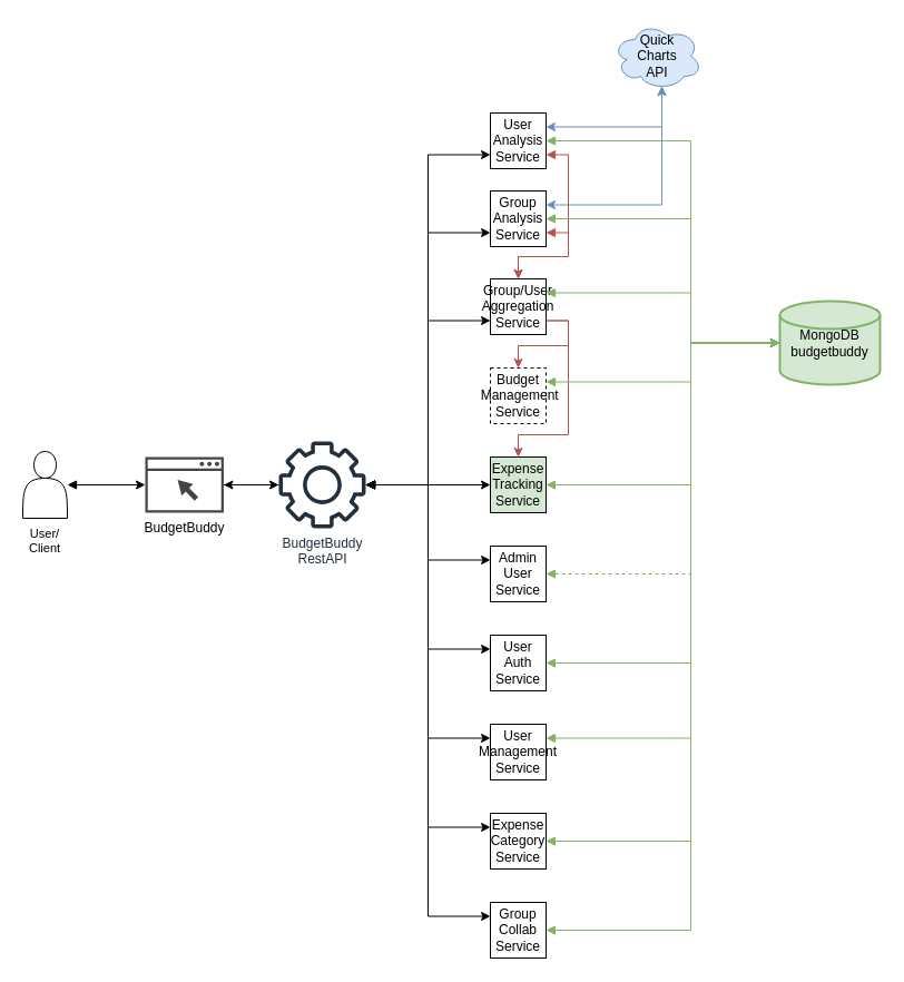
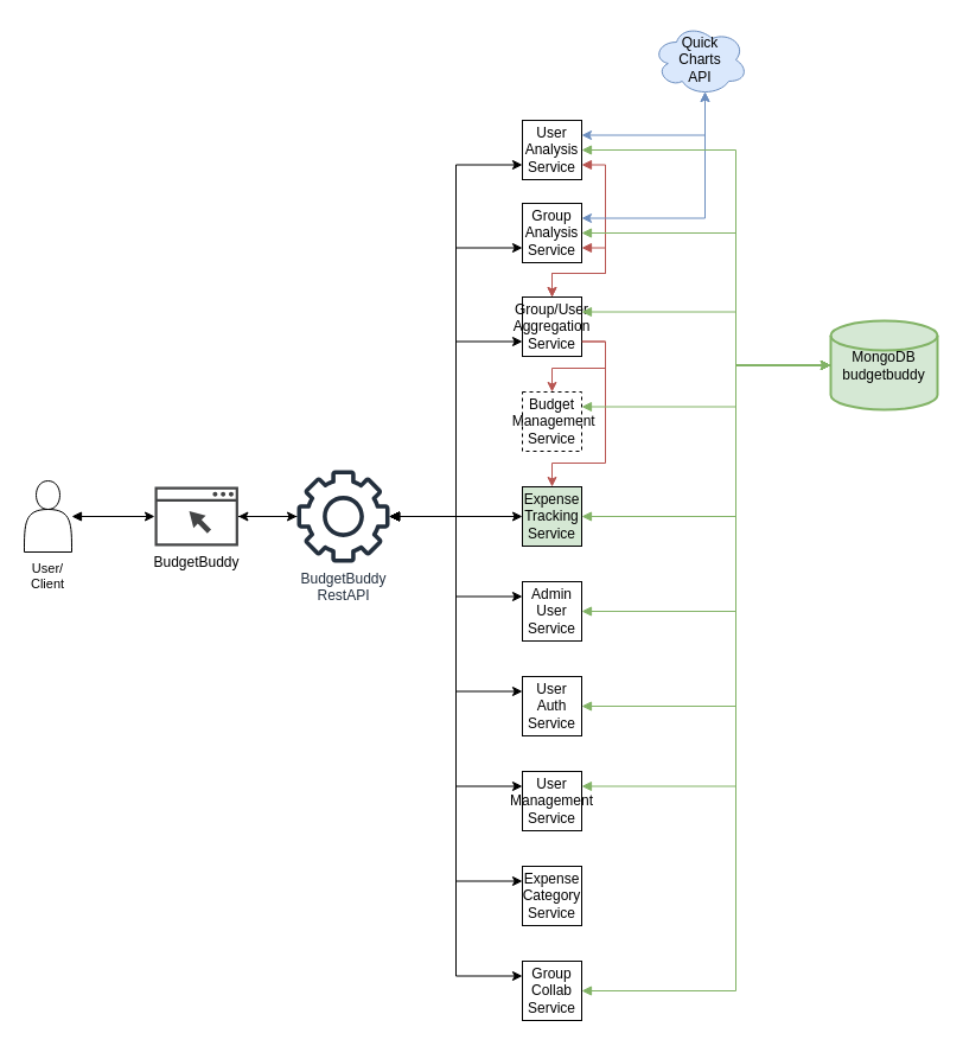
  <mxCell id="0" />
  <mxCell id="1" parent="0" />
  <mxCell id="2" style="edgeStyle=orthogonalEdgeStyle;rounded=0;orthogonalLoop=1;jettySize=auto;html=1;" edge="1" parent="1" source="3" target="14"><mxGeometry relative="1" as="geometry" /></mxCell>
  <mxCell id="3" value="BudgetBuddy&lt;div&gt;&lt;br&gt;&lt;/div&gt;" style="sketch=0;pointerEvents=1;shadow=0;dashed=0;html=1;strokeColor=none;fillColor=#434445;aspect=fixed;labelPosition=center;verticalLabelPosition=bottom;verticalAlign=top;align=center;outlineConnect=0;shape=mxgraph.vvd.web_browser;" vertex="1" parent="1"><mxGeometry x="130" y="410" width="70.42" height="50" as="geometry" /></mxCell>
  <mxCell id="4" style="edgeStyle=orthogonalEdgeStyle;rounded=0;orthogonalLoop=1;jettySize=auto;html=1;" edge="1" parent="1" source="14" target="3"><mxGeometry relative="1" as="geometry" /></mxCell>
  <mxCell id="5" style="edgeStyle=orthogonalEdgeStyle;rounded=0;orthogonalLoop=1;jettySize=auto;html=1;entryX=0;entryY=0.75;entryDx=0;entryDy=0;startArrow=block;startFill=1;" edge="1" parent="1" source="14" target="16"><mxGeometry relative="1" as="geometry" /></mxCell>
  <mxCell id="6" style="edgeStyle=orthogonalEdgeStyle;rounded=0;orthogonalLoop=1;jettySize=auto;html=1;entryX=0;entryY=0.75;entryDx=0;entryDy=0;startArrow=block;startFill=1;" edge="1" parent="1" source="14" target="18"><mxGeometry relative="1" as="geometry" /></mxCell>
  <mxCell id="7" style="edgeStyle=orthogonalEdgeStyle;rounded=0;orthogonalLoop=1;jettySize=auto;html=1;entryX=0;entryY=0.75;entryDx=0;entryDy=0;startArrow=block;startFill=1;" edge="1" parent="1" source="14" target="26"><mxGeometry relative="1" as="geometry" /></mxCell>
  <mxCell id="8" style="edgeStyle=orthogonalEdgeStyle;rounded=0;orthogonalLoop=1;jettySize=auto;html=1;entryX=0;entryY=0.5;entryDx=0;entryDy=0;" edge="1" parent="1" source="14" target="29"><mxGeometry relative="1" as="geometry" /></mxCell>
  <mxCell id="9" style="edgeStyle=orthogonalEdgeStyle;rounded=0;orthogonalLoop=1;jettySize=auto;html=1;entryX=0;entryY=0.25;entryDx=0;entryDy=0;startArrow=block;startFill=1;" edge="1" parent="1" source="14" target="33"><mxGeometry relative="1" as="geometry" /></mxCell>
  <mxCell id="10" style="edgeStyle=orthogonalEdgeStyle;rounded=0;orthogonalLoop=1;jettySize=auto;html=1;entryX=0;entryY=0.25;entryDx=0;entryDy=0;startArrow=block;startFill=1;" edge="1" parent="1" source="14" target="34"><mxGeometry relative="1" as="geometry" /></mxCell>
  <mxCell id="11" style="edgeStyle=orthogonalEdgeStyle;rounded=0;orthogonalLoop=1;jettySize=auto;html=1;entryX=0;entryY=0.25;entryDx=0;entryDy=0;startArrow=block;startFill=1;" edge="1" parent="1" source="14" target="35"><mxGeometry relative="1" as="geometry" /></mxCell>
  <mxCell id="12" style="edgeStyle=orthogonalEdgeStyle;rounded=0;orthogonalLoop=1;jettySize=auto;html=1;entryX=0;entryY=0.25;entryDx=0;entryDy=0;startArrow=block;startFill=1;" edge="1" parent="1" source="14" target="36"><mxGeometry relative="1" as="geometry" /></mxCell>
  <mxCell id="13" style="edgeStyle=orthogonalEdgeStyle;rounded=0;orthogonalLoop=1;jettySize=auto;html=1;entryX=0;entryY=0.25;entryDx=0;entryDy=0;startArrow=block;startFill=1;" edge="1" parent="1" source="14" target="37"><mxGeometry relative="1" as="geometry" /></mxCell>
  <mxCell id="14" value="BudgetBuddy&lt;div&gt;RestAPI&lt;/div&gt;" style="sketch=0;outlineConnect=0;fontColor=#232F3E;gradientColor=none;fillColor=#232F3D;strokeColor=none;dashed=0;verticalLabelPosition=bottom;verticalAlign=top;align=center;html=1;fontSize=12;fontStyle=0;aspect=fixed;pointerEvents=1;shape=mxgraph.aws4.gear;" vertex="1" parent="1"><mxGeometry x="250" y="396" width="78" height="78" as="geometry" /></mxCell>
  <mxCell id="15" style="edgeStyle=orthogonalEdgeStyle;rounded=0;orthogonalLoop=1;jettySize=auto;html=1;exitX=1;exitY=0.75;exitDx=0;exitDy=0;entryX=0.5;entryY=0;entryDx=0;entryDy=0;startArrow=block;startFill=1;fillColor=#f8cecc;strokeColor=#b85450;" edge="1" parent="1" source="16" target="26"><mxGeometry relative="1" as="geometry"><Array as="points"><mxPoint x="510" y="139" /><mxPoint x="510" y="230" /><mxPoint x="465" y="230" /></Array></mxGeometry></mxCell>
  <mxCell id="16" value="User Analysis&lt;div&gt;Service&lt;/div&gt;" style="rounded=0;whiteSpace=wrap;html=1;" vertex="1" parent="1"><mxGeometry x="440" y="101" width="50" height="50" as="geometry" /></mxCell>
  <mxCell id="17" style="edgeStyle=orthogonalEdgeStyle;rounded=0;orthogonalLoop=1;jettySize=auto;html=1;exitX=1;exitY=0.75;exitDx=0;exitDy=0;entryX=0.5;entryY=0;entryDx=0;entryDy=0;startArrow=block;startFill=1;fillColor=#f8cecc;strokeColor=#b85450;" edge="1" parent="1" source="18" target="26"><mxGeometry relative="1" as="geometry"><Array as="points"><mxPoint x="510" y="209" /><mxPoint x="510" y="230" /><mxPoint x="465" y="230" /></Array></mxGeometry></mxCell>
  <mxCell id="18" value="Group Analysis&lt;div&gt;Service&lt;/div&gt;" style="rounded=0;whiteSpace=wrap;html=1;" vertex="1" parent="1"><mxGeometry x="440" y="171" width="50" height="50" as="geometry" /></mxCell>
  <mxCell id="19" value="MongoDB&lt;div&gt;budgetbuddy&lt;/div&gt;" style="strokeWidth=2;html=1;shape=mxgraph.flowchart.database;whiteSpace=wrap;fillColor=#d5e8d4;strokeColor=#82b366;" vertex="1" parent="1"><mxGeometry x="700" y="270" width="90" height="75" as="geometry" /></mxCell>
  <mxCell id="20" value="Quick&lt;div&gt;Charts&lt;/div&gt;&lt;div&gt;API&lt;/div&gt;" style="ellipse;shape=cloud;whiteSpace=wrap;html=1;fillColor=#dae8fc;strokeColor=#6c8ebf;" vertex="1" parent="1"><mxGeometry x="550" width="80" height="60" as="geometry" y="20" /></mxCell>
  <mxCell id="21" style="edgeStyle=orthogonalEdgeStyle;rounded=0;orthogonalLoop=1;jettySize=auto;html=1;exitX=1;exitY=0.25;exitDx=0;exitDy=0;entryX=0.55;entryY=0.95;entryDx=0;entryDy=0;entryPerimeter=0;startArrow=classic;startFill=1;fillColor=#dae8fc;strokeColor=#6c8ebf;" edge="1" parent="1" source="16" target="20"><mxGeometry relative="1" as="geometry" /></mxCell>
  <mxCell id="22" style="edgeStyle=orthogonalEdgeStyle;rounded=0;orthogonalLoop=1;jettySize=auto;html=1;exitX=1;exitY=0.25;exitDx=0;exitDy=0;entryX=0.55;entryY=0.95;entryDx=0;entryDy=0;entryPerimeter=0;startArrow=classic;startFill=1;fillColor=#dae8fc;strokeColor=#6c8ebf;" edge="1" parent="1" source="18" target="20"><mxGeometry relative="1" as="geometry" /></mxCell>
  <mxCell id="23" style="edgeStyle=orthogonalEdgeStyle;rounded=0;orthogonalLoop=1;jettySize=auto;html=1;exitX=1;exitY=0.5;exitDx=0;exitDy=0;entryX=0;entryY=0.5;entryDx=0;entryDy=0;entryPerimeter=0;startArrow=block;startFill=1;fillColor=#d5e8d4;strokeColor=#82b366;" edge="1" parent="1" source="18" target="19"><mxGeometry relative="1" as="geometry"><Array as="points"><mxPoint x="620" y="196" /><mxPoint x="620" y="308" /></Array></mxGeometry></mxCell>
  <mxCell id="24" style="edgeStyle=orthogonalEdgeStyle;rounded=0;orthogonalLoop=1;jettySize=auto;html=1;exitX=1;exitY=0.5;exitDx=0;exitDy=0;entryX=0;entryY=0.5;entryDx=0;entryDy=0;entryPerimeter=0;startArrow=block;startFill=1;fillColor=#d5e8d4;strokeColor=#82b366;" edge="1" parent="1" source="16" target="19"><mxGeometry relative="1" as="geometry"><Array as="points"><mxPoint x="620" y="126" /><mxPoint x="620" y="308" /></Array></mxGeometry></mxCell>
  <mxCell id="25" style="edgeStyle=orthogonalEdgeStyle;rounded=0;orthogonalLoop=1;jettySize=auto;html=1;exitX=1;exitY=0.75;exitDx=0;exitDy=0;entryX=0.5;entryY=0;entryDx=0;entryDy=0;fillColor=#f8cecc;strokeColor=#b85450;" edge="1" parent="1" source="26" target="28"><mxGeometry relative="1" as="geometry"><Array as="points"><mxPoint x="510" y="288" /><mxPoint x="510" y="310" /><mxPoint x="465" y="310" /></Array></mxGeometry></mxCell>
  <mxCell id="26" value="&lt;div&gt;Group/User&lt;br&gt;&lt;/div&gt;Aggregation&lt;div&gt;Service&lt;/div&gt;" style="rounded=0;whiteSpace=wrap;html=1;" vertex="1" parent="1"><mxGeometry x="440" y="250" width="50" height="50" as="geometry" /></mxCell>
  <mxCell id="27" style="edgeStyle=orthogonalEdgeStyle;rounded=0;orthogonalLoop=1;jettySize=auto;html=1;exitX=1;exitY=0.75;exitDx=0;exitDy=0;entryX=0.5;entryY=0;entryDx=0;entryDy=0;fillColor=#f8cecc;strokeColor=#b85450;" edge="1" parent="1" source="26" target="29"><mxGeometry relative="1" as="geometry"><Array as="points"><mxPoint x="510" y="288" /><mxPoint x="510" y="390" /><mxPoint x="465" y="390" /></Array></mxGeometry></mxCell>
  <mxCell id="28" value="Budget&lt;div&gt;&amp;nbsp;Management&lt;/div&gt;&lt;div&gt;Service&lt;/div&gt;" style="rounded=0;whiteSpace=wrap;html=1;dashed=1;" vertex="1" parent="1"><mxGeometry x="440" y="330" width="50" height="50" as="geometry" /></mxCell>
  <mxCell id="29" value="Expense&lt;div&gt;Tracking&lt;/div&gt;&lt;div&gt;Service&lt;/div&gt;" style="rounded=0;whiteSpace=wrap;html=1;fillColor=#d5e8d4;" vertex="1" parent="1"><mxGeometry x="440" y="410" width="50" height="50" as="geometry" /></mxCell>
  <mxCell id="30" style="edgeStyle=orthogonalEdgeStyle;rounded=0;orthogonalLoop=1;jettySize=auto;html=1;entryX=0;entryY=0.5;entryDx=0;entryDy=0;entryPerimeter=0;exitX=1;exitY=0.25;exitDx=0;exitDy=0;startArrow=block;startFill=1;fillColor=#d5e8d4;strokeColor=#82b366;" edge="1" parent="1" source="26" target="19"><mxGeometry relative="1" as="geometry"><Array as="points"><mxPoint x="620" y="263" /><mxPoint x="620" y="308" /></Array></mxGeometry></mxCell>
  <mxCell id="31" style="edgeStyle=orthogonalEdgeStyle;rounded=0;orthogonalLoop=1;jettySize=auto;html=1;entryX=0;entryY=0.5;entryDx=0;entryDy=0;entryPerimeter=0;exitX=1;exitY=0.25;exitDx=0;exitDy=0;startArrow=block;startFill=1;fillColor=#d5e8d4;strokeColor=#82b366;" edge="1" parent="1" source="28" target="19"><mxGeometry relative="1" as="geometry"><Array as="points"><mxPoint x="620" y="343" /><mxPoint x="620" y="308" /></Array></mxGeometry></mxCell>
  <mxCell id="32" style="edgeStyle=orthogonalEdgeStyle;rounded=0;orthogonalLoop=1;jettySize=auto;html=1;exitX=1;exitY=0.5;exitDx=0;exitDy=0;entryX=0;entryY=0.5;entryDx=0;entryDy=0;entryPerimeter=0;startArrow=block;startFill=1;fillColor=#d5e8d4;strokeColor=#82b366;" edge="1" parent="1" source="29" target="19"><mxGeometry relative="1" as="geometry"><Array as="points"><mxPoint x="620" y="435" /><mxPoint x="620" y="308" /></Array></mxGeometry></mxCell>
  <mxCell id="33" value="Admin&lt;div&gt;User&lt;/div&gt;&lt;div&gt;Service&lt;/div&gt;" style="rounded=0;whiteSpace=wrap;html=1;" vertex="1" parent="1"><mxGeometry x="440" y="490" width="50" height="50" as="geometry" /></mxCell>
  <mxCell id="34" value="User&lt;div&gt;Auth&lt;/div&gt;&lt;div&gt;Service&lt;/div&gt;" style="rounded=0;whiteSpace=wrap;html=1;" vertex="1" parent="1"><mxGeometry x="440" y="570" width="50" height="50" as="geometry" /></mxCell>
  <mxCell id="35" value="User&lt;div&gt;Management&lt;/div&gt;&lt;div&gt;Service&lt;/div&gt;" style="rounded=0;whiteSpace=wrap;html=1;" vertex="1" parent="1"><mxGeometry x="440" y="650" width="50" height="50" as="geometry" /></mxCell>
  <mxCell id="36" value="Expense&lt;div&gt;Category&lt;/div&gt;&lt;div&gt;Service&lt;/div&gt;" style="rounded=0;whiteSpace=wrap;html=1;" vertex="1" parent="1"><mxGeometry x="440" y="730" width="50" height="50" as="geometry" /></mxCell>
  <mxCell id="37" value="Group&lt;div&gt;Collab&lt;/div&gt;&lt;div&gt;Service&lt;/div&gt;" style="rounded=0;whiteSpace=wrap;html=1;" vertex="1" parent="1"><mxGeometry x="440" y="810" width="50" height="50" as="geometry" /></mxCell>
- <mxCell id="38" style="edgeStyle=orthogonalEdgeStyle;rounded=0;orthogonalLoop=1;jettySize=auto;html=1;entryX=0;entryY=0.5;entryDx=0;entryDy=0;entryPerimeter=0;startArrow=block;startFill=1;fillColor=#d5e8d4;strokeColor=#82b366;dashed=1;" edge="1" parent="1" source="33" target="19"><mxGeometry relative="1" as="geometry"><Array as="points"><mxPoint x="620" y="515" /><mxPoint x="620" y="308" /></Array></mxGeometry></mxCell>
+ <mxCell id="38" style="edgeStyle=orthogonalEdgeStyle;rounded=0;orthogonalLoop=1;jettySize=auto;html=1;entryX=0;entryY=0.5;entryDx=0;entryDy=0;entryPerimeter=0;startArrow=block;startFill=1;fillColor=#d5e8d4;strokeColor=#82b366;" edge="1" parent="1" source="33" target="19"><mxGeometry relative="1" as="geometry"><Array as="points"><mxPoint x="620" y="515" /><mxPoint x="620" y="308" /></Array></mxGeometry></mxCell>
  <mxCell id="39" style="edgeStyle=orthogonalEdgeStyle;rounded=0;orthogonalLoop=1;jettySize=auto;html=1;exitX=1;exitY=0.5;exitDx=0;exitDy=0;entryX=0;entryY=0.5;entryDx=0;entryDy=0;entryPerimeter=0;startArrow=block;startFill=1;fillColor=#d5e8d4;strokeColor=#82b366;" edge="1" parent="1" source="34" target="19"><mxGeometry relative="1" as="geometry"><Array as="points"><mxPoint x="620" y="595" /><mxPoint x="620" y="308" /></Array></mxGeometry></mxCell>
  <mxCell id="40" style="edgeStyle=orthogonalEdgeStyle;rounded=0;orthogonalLoop=1;jettySize=auto;html=1;exitX=1;exitY=0.25;exitDx=0;exitDy=0;entryX=0;entryY=0.5;entryDx=0;entryDy=0;entryPerimeter=0;startArrow=block;startFill=1;fillColor=#d5e8d4;strokeColor=#82b366;" edge="1" parent="1" source="35" target="19"><mxGeometry relative="1" as="geometry"><Array as="points"><mxPoint x="620" y="663" /><mxPoint x="620" y="308" /></Array></mxGeometry></mxCell>
- <mxCell id="41" style="edgeStyle=orthogonalEdgeStyle;rounded=0;orthogonalLoop=1;jettySize=auto;html=1;exitX=1;exitY=0.5;exitDx=0;exitDy=0;entryX=0;entryY=0.5;entryDx=0;entryDy=0;entryPerimeter=0;startArrow=block;startFill=1;fillColor=#d5e8d4;strokeColor=#82b366;" edge="1" parent="1" source="36" target="19"><mxGeometry relative="1" as="geometry"><Array as="points"><mxPoint x="620" y="755" /><mxPoint x="620" y="308" /></Array></mxGeometry></mxCell>
  <mxCell id="42" style="edgeStyle=orthogonalEdgeStyle;rounded=0;orthogonalLoop=1;jettySize=auto;html=1;exitX=1;exitY=0.5;exitDx=0;exitDy=0;entryX=0;entryY=0.5;entryDx=0;entryDy=0;entryPerimeter=0;startArrow=block;startFill=1;fillColor=#d5e8d4;strokeColor=#82b366;" edge="1" parent="1" source="37" target="19"><mxGeometry relative="1" as="geometry"><Array as="points"><mxPoint x="620" y="835" /><mxPoint x="620" y="308" /></Array></mxGeometry></mxCell>
  <mxCell id="43" style="edgeStyle=orthogonalEdgeStyle;rounded=0;orthogonalLoop=1;jettySize=auto;html=1;startArrow=block;startFill=1;" edge="1" parent="1" source="44" target="3"><mxGeometry relative="1" as="geometry" /></mxCell>
  <mxCell id="44" value="&lt;font style=&quot;font-size: 11px;&quot;&gt;User/&lt;/font&gt;&lt;div style=&quot;font-size: 11px;&quot;&gt;&lt;font style=&quot;font-size: 11px;&quot;&gt;Client&lt;/font&gt;&lt;/div&gt;" style="shape=actor;whiteSpace=wrap;html=1;labelPosition=center;verticalLabelPosition=bottom;align=center;verticalAlign=top;" vertex="1" parent="1"><mxGeometry x="20" y="405" width="40" height="60" as="geometry" /></mxCell>
